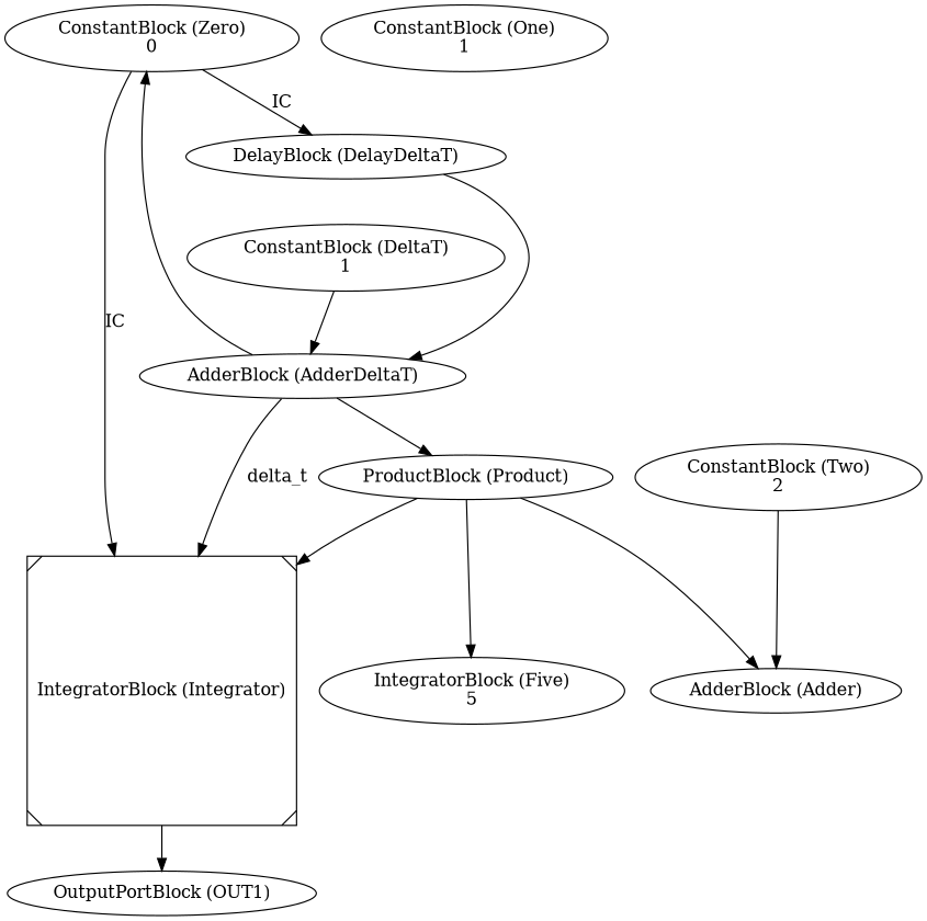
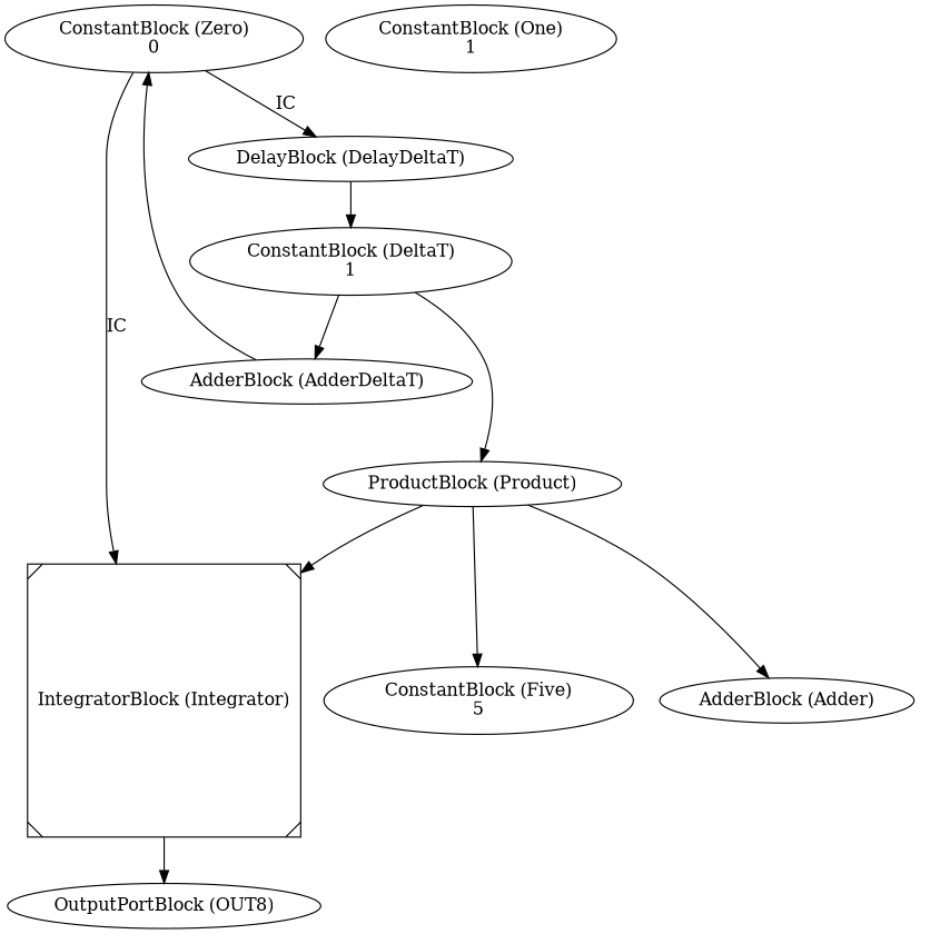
  digraph {
-   n1 [label="OutputPortBlock (OUT1)"]
+   n1 [label="OutputPortBlock (OUT8)"]
    n2 [label="IntegratorBlock (Integrator)" shape=Msquare]
    n3 [label="ConstantBlock (Zero)\n0"]
    n4 [label="DelayBlock (DelayDeltaT)"]
    n5 [label="AdderBlock (AdderDeltaT)"]
    n6 [label="ConstantBlock (One)\n1"]
-   n7 [label="ConstantBlock (Two)\n2"]
    n8 [label="AdderBlock (Adder)"]
-   n9 [label="IntegratorBlock (Five)\n5"]
+   n9 [label="ConstantBlock (Five)\n5"]
    n10 [label="ProductBlock (Product)"]
    n11 [label="ConstantBlock (DeltaT)\n1"]
    n2 -> n1
    n3 -> n2 [label=IC]
    n3 -> n4 [label=IC]
-   n4 -> n5
-   n5 -> n2 [label=delta_t]
+   n4 -> n11
    n5 -> n3
-   n5 -> n10
-   n7 -> n8
+   n11 -> n10
    n10 -> n2
    n10 -> n8
    n10 -> n9
    n11 -> n5
  }
